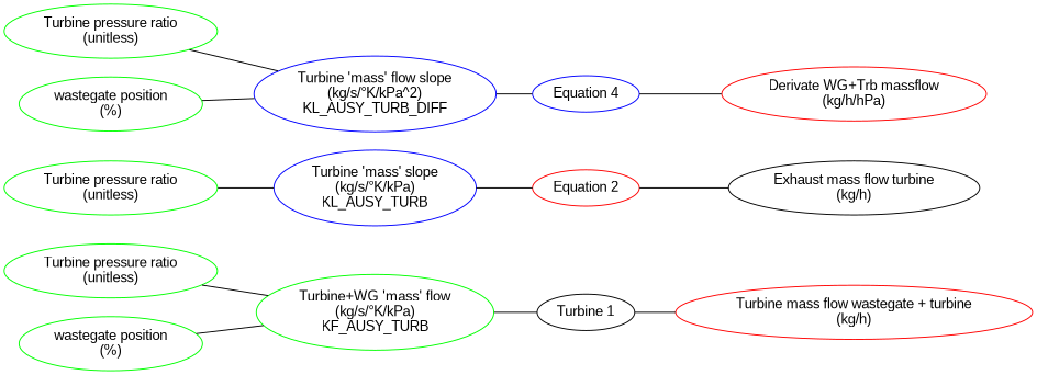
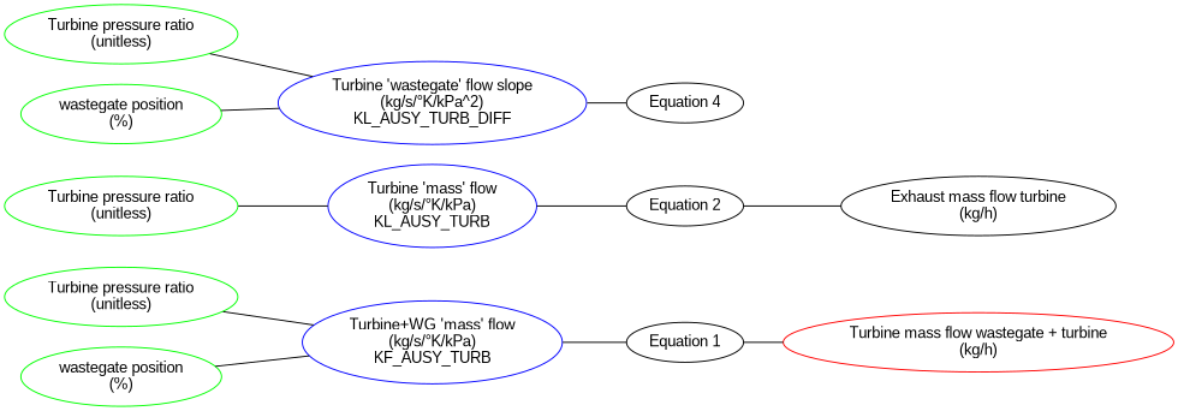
  graph {
    fontname="Liberation Sans"
    rankdir=LR
    node [color=green fontname="Liberation Sans"]
    edge [fontname="Liberation Sans"]
-   n1 [label="Turbine+WG 'mass' flow\n(kg/s/°K/kPa)\nKF_AUSY_TURB"]
-   n2 [label="Turbine 1" color=""]
+   n1 [color=blue label="Turbine+WG 'mass' flow\n(kg/s/°K/kPa)\nKF_AUSY_TURB"]
+   n2 [label="Equation 1" color=""]
    n3 [color=red label="Turbine mass flow wastegate + turbine\n(kg/h)\n"]
    n4 [label="Turbine pressure ratio\n(unitless)"]
    n5 [label="Turbine pressure ratio\n(unitless)"]
-   n6 [color=blue label="Turbine 'mass' slope\n(kg/s/°K/kPa)\nKL_AUSY_TURB"]
-   n7 [label="Equation 2" color=red]
+   n6 [color=blue label="Turbine 'mass' flow\n(kg/s/°K/kPa)\nKL_AUSY_TURB"]
+   n7 [label="Equation 2" color=""]
    n8 [label="Turbine pressure ratio\n(unitless)"]
-   n9 [color=blue label="Turbine 'mass' flow slope\n(kg/s/°K/kPa^2)\nKL_AUSY_TURB_DIFF"]
-   n10 [label="Equation 4" color=blue]
+   n9 [color=blue label="Turbine 'wastegate' flow slope\n(kg/s/°K/kPa^2)\nKL_AUSY_TURB_DIFF"]
+   n10 [label="Equation 4" color=""]
    n11 [label="wastegate position\n(%)"]
    n12 [label="wastegate position\n(%)"]
    n13 [color=black label="Exhaust mass flow turbine\n(kg/h)\n"]
-   n14 [color=red label="Derivate WG+Trb massflow\n(kg/h/hPa)\n"]
    n1 -- n2
    n2 -- n3
    n4 -- n1
    n5 -- n6
    n6 -- n7
    n7 -- n13
    n8 -- n9
    n9 -- n10
-   n10 -- n14
    n11 -- n1
    n12 -- n9
  }
